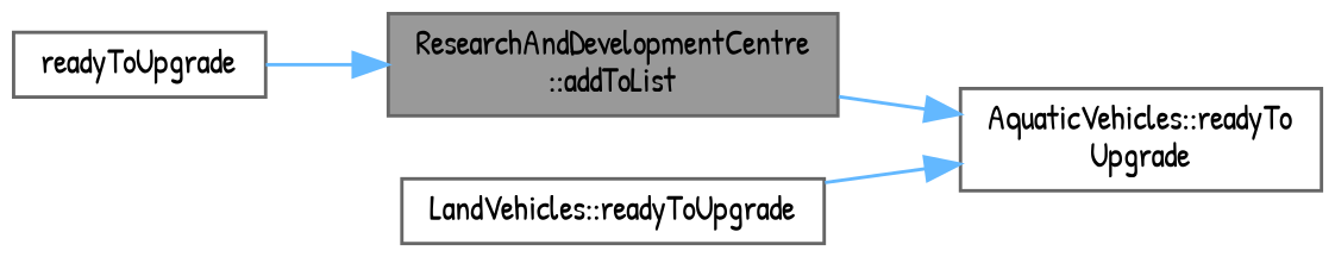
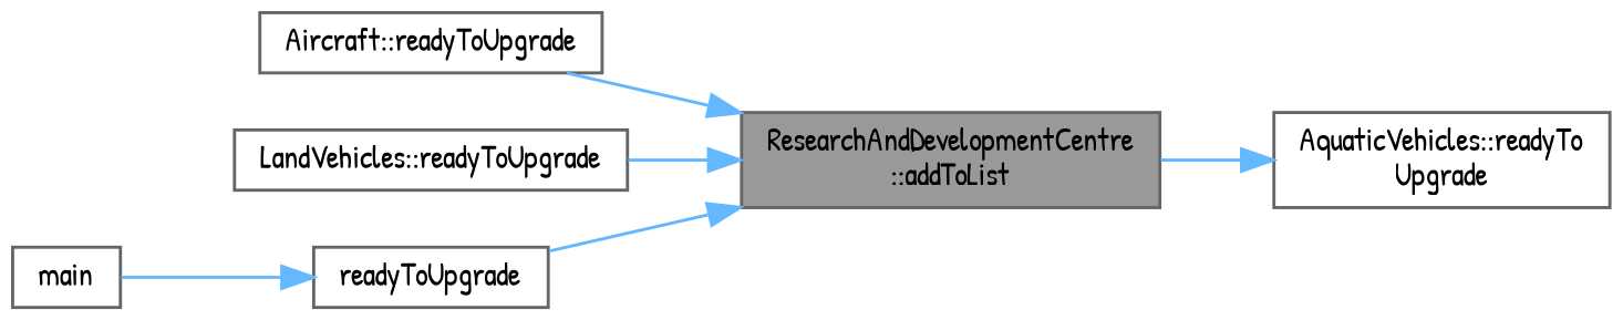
  digraph {
    fontname="Patrick Hand"
    rankdir=RL
    node [color=grey40 fillcolor=white fontname="Patrick Hand" fontsize=10 shape=box style=filled]
    edge [color=steelblue1 dir=back fontname="Patrick Hand" fontsize=10 labelfontname=Helvetica labelfontsize=10 style=solid]
    n1 [color=gray40 fillcolor=grey60 fontcolor=black height=0.2 label="ResearchAndDevelopmentCentre\l::addToList" width=0.4]
+   n2 [height=0.2 label="Aircraft::readyToUpgrade" width=0.4]
    n3 [height=0.2 label="LandVehicles::readyToUpgrade" width=0.4]
    n4 [height=0.2 label=readyToUpgrade width=0.4]
    n5 [height=0.2 label="AquaticVehicles::readyTo\lUpgrade" width=0.4]
-   n5 -> n3
+   n6 [height=0.2 label=main width=0.4]
+   n1 -> n2
+   n1 -> n3
    n1 -> n4
+   n4 -> n6
    n5 -> n1
  }
